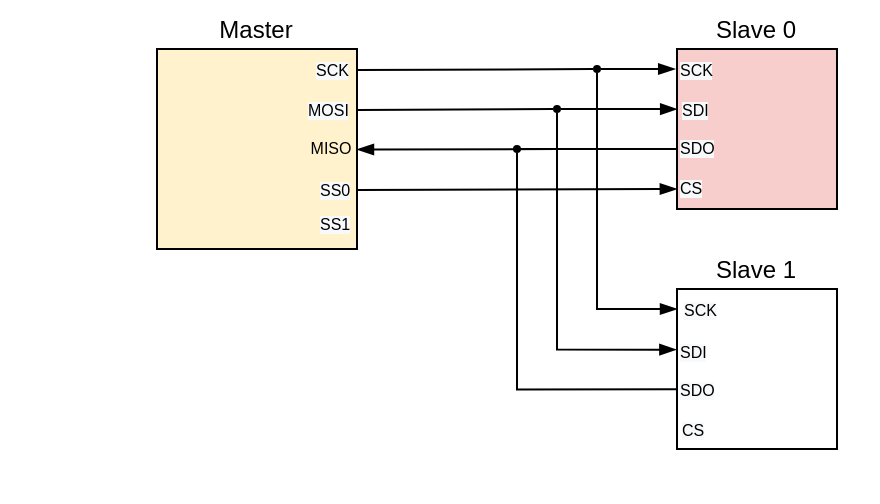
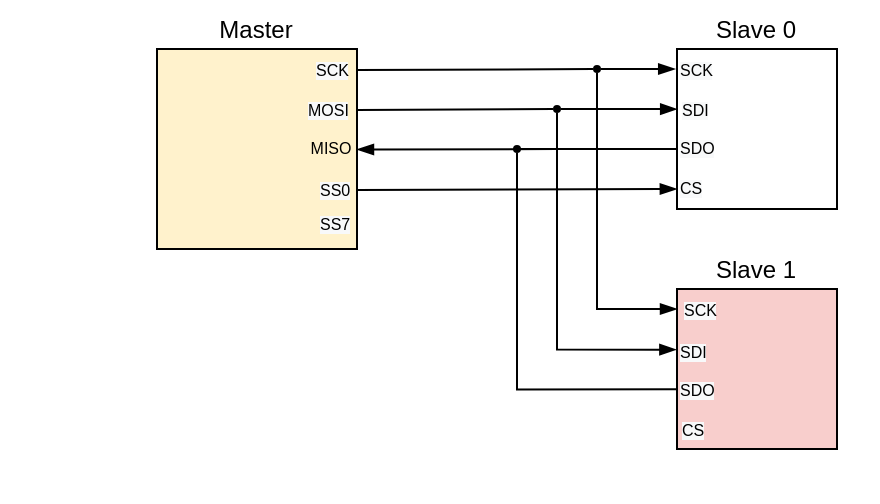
  <mxCell id="0" />
  <mxCell id="1" parent="0" />
  <mxCell id="2" style="edgeStyle=orthogonalEdgeStyle;rounded=0;html=1;exitX=0;exitY=0.5;exitPerimeter=0;entryX=0;entryY=0.5;entryPerimeter=0;labelBackgroundColor=none;startArrow=none;startFill=0;startSize=5;endArrow=none;endFill=0;endSize=5;jettySize=auto;orthogonalLoop=1;strokeWidth=1;fontFamily=Verdana;fontSize=12" parent="1" edge="1"><mxGeometry relative="1" as="geometry"><Array as="points"><mxPoint x="20" y="164" /><mxPoint x="20" y="34" /></Array><mxPoint x="60" y="34" as="targetPoint" /></mxGeometry></mxCell>
  <mxCell id="3" value="Master" style="rounded=0;whiteSpace=wrap;html=1;labelPosition=center;verticalLabelPosition=top;align=center;verticalAlign=bottom;fillColor=#fff2cc;" vertex="1" parent="1"><mxGeometry x="78" y="24" width="100" height="100" as="geometry" /></mxCell>
  <mxCell id="4" value="" style="endArrow=blockThin;html=1;exitX=1.001;exitY=0.882;exitDx=0;exitDy=0;exitPerimeter=0;endFill=1;" edge="1" parent="1"><mxGeometry width="50" height="50" relative="1" as="geometry"><mxPoint x="178" y="94.56" as="sourcePoint" /><mxPoint x="337.92" y="94" as="targetPoint" /></mxGeometry></mxCell>
  <mxCell id="5" value="" style="endArrow=none;html=1;exitX=1.001;exitY=0.882;exitDx=0;exitDy=0;exitPerimeter=0;endFill=0;startArrow=blockThin;startFill=1;" edge="1" parent="1"><mxGeometry width="50" height="50" relative="1" as="geometry"><mxPoint x="178" y="74.28" as="sourcePoint" /><mxPoint x="278" y="74" as="targetPoint" /></mxGeometry></mxCell>
  <mxCell id="6" value="" style="endArrow=none;html=1;exitX=1.001;exitY=0.882;exitDx=0;exitDy=0;exitPerimeter=0;entryX=0;entryY=0.5;entryDx=0;entryDy=0;" edge="1" parent="1" target="12"><mxGeometry width="50" height="50" relative="1" as="geometry"><mxPoint x="178" y="34.56" as="sourcePoint" /><mxPoint x="288" y="34" as="targetPoint" /></mxGeometry></mxCell>
  <mxCell id="7" value="" style="endArrow=none;html=1;exitX=1.001;exitY=0.882;exitDx=0;exitDy=0;exitPerimeter=0;startArrow=none;startFill=0;entryX=0;entryY=0.5;entryDx=0;entryDy=0;" edge="1" parent="1" target="15"><mxGeometry width="50" height="50" relative="1" as="geometry"><mxPoint x="178" y="54.56" as="sourcePoint" /><mxPoint x="288" y="54" as="targetPoint" /></mxGeometry></mxCell>
- <mxCell id="8" value="Slave 0" style="rounded=0;whiteSpace=wrap;html=1;labelPosition=center;verticalLabelPosition=top;align=center;verticalAlign=bottom;fillColor=#f8cecc;" vertex="1" parent="1"><mxGeometry x="338" y="24" width="80" height="80" as="geometry" /></mxCell>
- <mxCell id="9" value="Slave 1" style="rounded=0;whiteSpace=wrap;html=1;labelPosition=center;verticalLabelPosition=top;align=center;verticalAlign=bottom;" vertex="1" parent="1"><mxGeometry x="338" y="144" width="80" height="80" as="geometry" /></mxCell>
+ <mxCell id="8" value="Slave 0" style="rounded=0;whiteSpace=wrap;html=1;labelPosition=center;verticalLabelPosition=top;align=center;verticalAlign=bottom;" vertex="1" parent="1"><mxGeometry x="338" y="24" width="80" height="80" as="geometry" /></mxCell>
+ <mxCell id="9" value="Slave 1" style="rounded=0;whiteSpace=wrap;html=1;labelPosition=center;verticalLabelPosition=top;align=center;verticalAlign=bottom;fillColor=#f8cecc;" vertex="1" parent="1"><mxGeometry x="338" y="144" width="80" height="80" as="geometry" /></mxCell>
  <mxCell id="10" style="edgeStyle=orthogonalEdgeStyle;rounded=0;orthogonalLoop=1;jettySize=auto;html=1;exitX=1;exitY=0.5;exitDx=0;exitDy=0;entryX=-0.011;entryY=0.128;entryDx=0;entryDy=0;entryPerimeter=0;startArrow=none;startFill=0;endArrow=blockThin;endFill=1;" edge="1" parent="1" source="12" target="8"><mxGeometry relative="1" as="geometry" /></mxCell>
  <mxCell id="11" style="edgeStyle=orthogonalEdgeStyle;rounded=0;orthogonalLoop=1;jettySize=auto;html=1;exitX=0.5;exitY=1;exitDx=0;exitDy=0;entryX=0;entryY=0.125;entryDx=0;entryDy=0;entryPerimeter=0;startArrow=none;startFill=0;endArrow=blockThin;endFill=1;" edge="1" parent="1" source="12" target="9"><mxGeometry relative="1" as="geometry" /></mxCell>
  <mxCell id="12" value="" style="ellipse;whiteSpace=wrap;html=1;rounded=1;shadow=0;comic=0;labelBackgroundColor=none;strokeColor=none;strokeWidth=2;fillColor=#000000;fontFamily=Verdana;fontSize=12;align=right;labelPosition=left;verticalLabelPosition=middle;verticalAlign=middle;" vertex="1" parent="1"><mxGeometry x="296" y="32" width="4" height="4" as="geometry" /></mxCell>
  <mxCell id="13" style="edgeStyle=orthogonalEdgeStyle;rounded=0;orthogonalLoop=1;jettySize=auto;html=1;exitX=1;exitY=0.5;exitDx=0;exitDy=0;entryX=0.001;entryY=0.376;entryDx=0;entryDy=0;entryPerimeter=0;startArrow=none;startFill=0;endArrow=blockThin;endFill=1;" edge="1" parent="1" source="15" target="8"><mxGeometry relative="1" as="geometry" /></mxCell>
  <mxCell id="14" style="edgeStyle=orthogonalEdgeStyle;rounded=0;orthogonalLoop=1;jettySize=auto;html=1;exitX=0.5;exitY=1;exitDx=0;exitDy=0;entryX=-0.004;entryY=0.379;entryDx=0;entryDy=0;entryPerimeter=0;startArrow=none;startFill=0;endArrow=blockThin;endFill=1;" edge="1" parent="1" source="15" target="9"><mxGeometry relative="1" as="geometry" /></mxCell>
  <mxCell id="15" value="" style="ellipse;whiteSpace=wrap;html=1;rounded=1;shadow=0;comic=0;labelBackgroundColor=none;strokeColor=none;strokeWidth=2;fillColor=#000000;fontFamily=Verdana;fontSize=12;align=right;labelPosition=left;verticalLabelPosition=middle;verticalAlign=middle;" vertex="1" parent="1"><mxGeometry x="276" y="52" width="4" height="4" as="geometry" /></mxCell>
  <mxCell id="16" style="edgeStyle=orthogonalEdgeStyle;rounded=0;orthogonalLoop=1;jettySize=auto;html=1;exitX=1;exitY=0.5;exitDx=0;exitDy=0;entryX=0;entryY=0.625;entryDx=0;entryDy=0;entryPerimeter=0;startArrow=none;startFill=0;endArrow=none;endFill=0;" edge="1" parent="1" source="18" target="8"><mxGeometry relative="1" as="geometry" /></mxCell>
  <mxCell id="17" style="edgeStyle=orthogonalEdgeStyle;rounded=0;orthogonalLoop=1;jettySize=auto;html=1;exitX=0.5;exitY=1;exitDx=0;exitDy=0;entryX=-0.004;entryY=0.627;entryDx=0;entryDy=0;entryPerimeter=0;startArrow=none;startFill=0;endArrow=none;endFill=0;" edge="1" parent="1" source="18" target="9"><mxGeometry relative="1" as="geometry" /></mxCell>
  <mxCell id="18" value="" style="ellipse;whiteSpace=wrap;html=1;rounded=1;shadow=0;comic=0;labelBackgroundColor=none;strokeColor=none;strokeWidth=2;fillColor=#000000;fontFamily=Verdana;fontSize=12;align=right;labelPosition=left;verticalLabelPosition=middle;verticalAlign=middle;" vertex="1" parent="1"><mxGeometry x="256" y="72" width="4" height="4" as="geometry" /></mxCell>
  <mxCell id="19" value="&lt;span style=&quot;font-size: 8px&quot;&gt;MISO&lt;/span&gt;" style="text;html=1;align=center;verticalAlign=middle;resizable=0;points=[];autosize=1;" vertex="1" parent="1"><mxGeometry x="145" y="63" width="40" height="20" as="geometry" /></mxCell>
  <mxCell id="20" value="&lt;span style=&quot;color: rgb(0 , 0 , 0) ; font-family: &amp;#34;helvetica&amp;#34; ; font-size: 8px ; font-style: normal ; font-weight: 400 ; letter-spacing: normal ; text-align: center ; text-indent: 0px ; text-transform: none ; word-spacing: 0px ; background-color: rgb(248 , 249 , 250) ; display: inline ; float: none&quot;&gt;MOSI&lt;/span&gt;" style="text;whiteSpace=wrap;html=1;" vertex="1" parent="1"><mxGeometry x="152" y="40" width="50" height="30" as="geometry" /></mxCell>
  <mxCell id="21" value="&lt;span style=&quot;color: rgb(0 , 0 , 0) ; font-family: &amp;#34;helvetica&amp;#34; ; font-size: 8px ; font-style: normal ; font-weight: 400 ; letter-spacing: normal ; text-align: center ; text-indent: 0px ; text-transform: none ; word-spacing: 0px ; background-color: rgb(248 , 249 , 250) ; display: inline ; float: none&quot;&gt;SCK&lt;/span&gt;" style="text;whiteSpace=wrap;html=1;" vertex="1" parent="1"><mxGeometry x="156" y="20" width="50" height="30" as="geometry" /></mxCell>
  <mxCell id="22" value="&lt;span style=&quot;color: rgb(0 , 0 , 0) ; font-family: &amp;#34;helvetica&amp;#34; ; font-size: 8px ; font-style: normal ; font-weight: 400 ; letter-spacing: normal ; text-align: center ; text-indent: 0px ; text-transform: none ; word-spacing: 0px ; background-color: rgb(248 , 249 , 250) ; display: inline ; float: none&quot;&gt;SS0&lt;/span&gt;" style="text;whiteSpace=wrap;html=1;" vertex="1" parent="1"><mxGeometry x="158" y="80" width="50" height="30" as="geometry" /></mxCell>
- <mxCell id="23" value="&lt;span style=&quot;color: rgb(0 , 0 , 0) ; font-family: &amp;#34;helvetica&amp;#34; ; font-size: 8px ; font-style: normal ; font-weight: 400 ; letter-spacing: normal ; text-align: center ; text-indent: 0px ; text-transform: none ; word-spacing: 0px ; background-color: rgb(248 , 249 , 250) ; display: inline ; float: none&quot;&gt;SS1&lt;/span&gt;" style="text;whiteSpace=wrap;html=1;" vertex="1" parent="1"><mxGeometry x="158" y="97" width="50" height="30" as="geometry" /></mxCell>
+ <mxCell id="23" value="&lt;span style=&quot;color: rgb(0 , 0 , 0) ; font-family: &amp;#34;helvetica&amp;#34; ; font-size: 8px ; font-style: normal ; font-weight: 400 ; letter-spacing: normal ; text-align: center ; text-indent: 0px ; text-transform: none ; word-spacing: 0px ; background-color: rgb(248 , 249 , 250) ; display: inline ; float: none&quot;&gt;SS7&lt;/span&gt;" style="text;whiteSpace=wrap;html=1;" vertex="1" parent="1"><mxGeometry x="158" y="97" width="50" height="30" as="geometry" /></mxCell>
  <mxCell id="24" value="&lt;span style=&quot;color: rgb(0 , 0 , 0) ; font-family: &amp;#34;helvetica&amp;#34; ; font-size: 8px ; font-style: normal ; font-weight: 400 ; letter-spacing: normal ; text-align: center ; text-indent: 0px ; text-transform: none ; word-spacing: 0px ; background-color: rgb(248 , 249 , 250) ; display: inline ; float: none&quot;&gt;SCK&lt;/span&gt;" style="text;whiteSpace=wrap;html=1;" vertex="1" parent="1"><mxGeometry x="338" y="20" width="50" height="30" as="geometry" /></mxCell>
  <mxCell id="25" value="&lt;span style=&quot;color: rgb(0 , 0 , 0) ; font-family: &amp;#34;helvetica&amp;#34; ; font-size: 8px ; font-style: normal ; font-weight: 400 ; letter-spacing: normal ; text-align: center ; text-indent: 0px ; text-transform: none ; word-spacing: 0px ; background-color: rgb(248 , 249 , 250) ; display: inline ; float: none&quot;&gt;SCK&lt;/span&gt;" style="text;whiteSpace=wrap;html=1;" vertex="1" parent="1"><mxGeometry x="340" y="140" width="50" height="30" as="geometry" /></mxCell>
  <mxCell id="26" value="&lt;span style=&quot;color: rgb(0 , 0 , 0) ; font-family: &amp;#34;helvetica&amp;#34; ; font-size: 8px ; font-style: normal ; font-weight: 400 ; letter-spacing: normal ; text-align: center ; text-indent: 0px ; text-transform: none ; word-spacing: 0px ; background-color: rgb(248 , 249 , 250) ; display: inline ; float: none&quot;&gt;SDI&lt;/span&gt;" style="text;whiteSpace=wrap;html=1;" vertex="1" parent="1"><mxGeometry x="338" y="161" width="50" height="30" as="geometry" /></mxCell>
  <mxCell id="27" value="&lt;span style=&quot;color: rgb(0 , 0 , 0) ; font-family: &amp;#34;helvetica&amp;#34; ; font-size: 8px ; font-style: normal ; font-weight: 400 ; letter-spacing: normal ; text-align: center ; text-indent: 0px ; text-transform: none ; word-spacing: 0px ; background-color: rgb(248 , 249 , 250) ; display: inline ; float: none&quot;&gt;SDI&lt;/span&gt;" style="text;whiteSpace=wrap;html=1;" vertex="1" parent="1"><mxGeometry x="339" y="40" width="50" height="30" as="geometry" /></mxCell>
  <mxCell id="28" value="&lt;span style=&quot;color: rgb(0 , 0 , 0) ; font-family: &amp;#34;helvetica&amp;#34; ; font-size: 8px ; font-style: normal ; font-weight: 400 ; letter-spacing: normal ; text-align: center ; text-indent: 0px ; text-transform: none ; word-spacing: 0px ; background-color: rgb(248 , 249 , 250) ; display: inline ; float: none&quot;&gt;SDO&lt;/span&gt;" style="text;whiteSpace=wrap;html=1;" vertex="1" parent="1"><mxGeometry x="338" y="59" width="50" height="30" as="geometry" /></mxCell>
  <mxCell id="29" value="&lt;span style=&quot;color: rgb(0 , 0 , 0) ; font-family: &amp;#34;helvetica&amp;#34; ; font-size: 8px ; font-style: normal ; font-weight: 400 ; letter-spacing: normal ; text-align: center ; text-indent: 0px ; text-transform: none ; word-spacing: 0px ; background-color: rgb(248 , 249 , 250) ; display: inline ; float: none&quot;&gt;SDO&lt;/span&gt;" style="text;whiteSpace=wrap;html=1;" vertex="1" parent="1"><mxGeometry x="338" y="180" width="50" height="30" as="geometry" /></mxCell>
  <mxCell id="30" value="&lt;span style=&quot;color: rgb(0 , 0 , 0) ; font-family: &amp;#34;helvetica&amp;#34; ; font-size: 8px ; font-style: normal ; font-weight: 400 ; letter-spacing: normal ; text-align: center ; text-indent: 0px ; text-transform: none ; word-spacing: 0px ; background-color: rgb(248 , 249 , 250) ; display: inline ; float: none&quot;&gt;CS&lt;/span&gt;" style="text;whiteSpace=wrap;html=1;" vertex="1" parent="1"><mxGeometry x="338" y="79" width="50" height="30" as="geometry" /></mxCell>
  <mxCell id="31" value="&lt;span style=&quot;color: rgb(0 , 0 , 0) ; font-family: &amp;#34;helvetica&amp;#34; ; font-size: 8px ; font-style: normal ; font-weight: 400 ; letter-spacing: normal ; text-align: center ; text-indent: 0px ; text-transform: none ; word-spacing: 0px ; background-color: rgb(248 , 249 , 250) ; display: inline ; float: none&quot;&gt;CS&lt;/span&gt;" style="text;whiteSpace=wrap;html=1;" vertex="1" parent="1"><mxGeometry x="339" y="200" width="50" height="30" as="geometry" /></mxCell>
